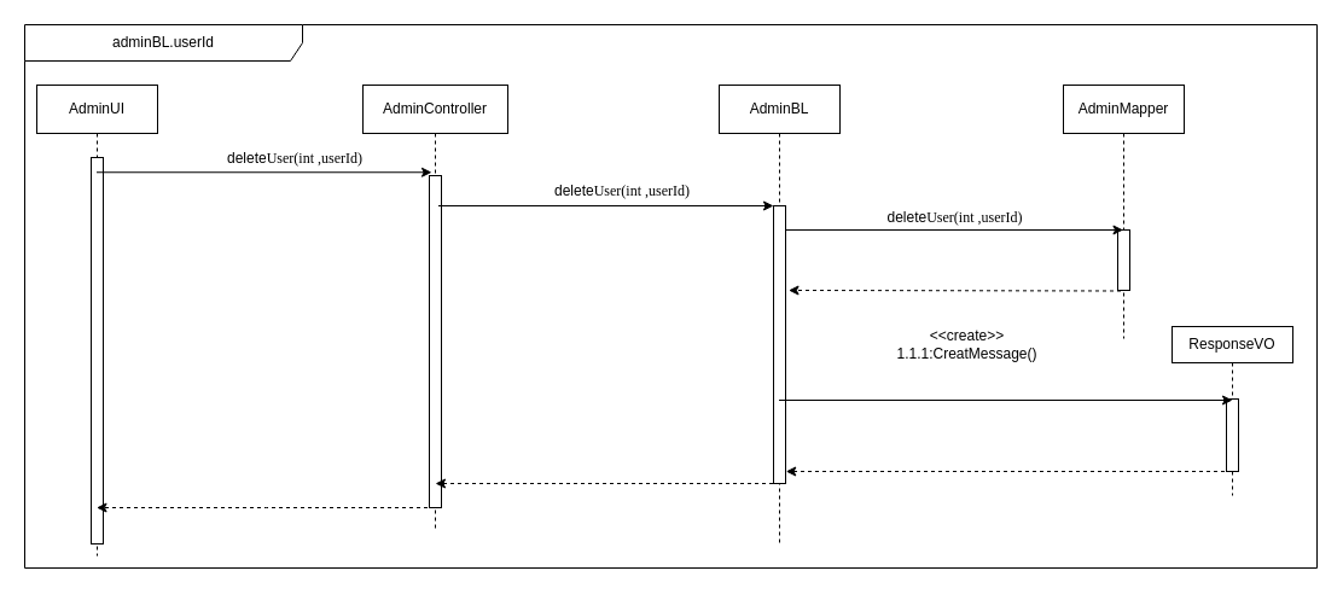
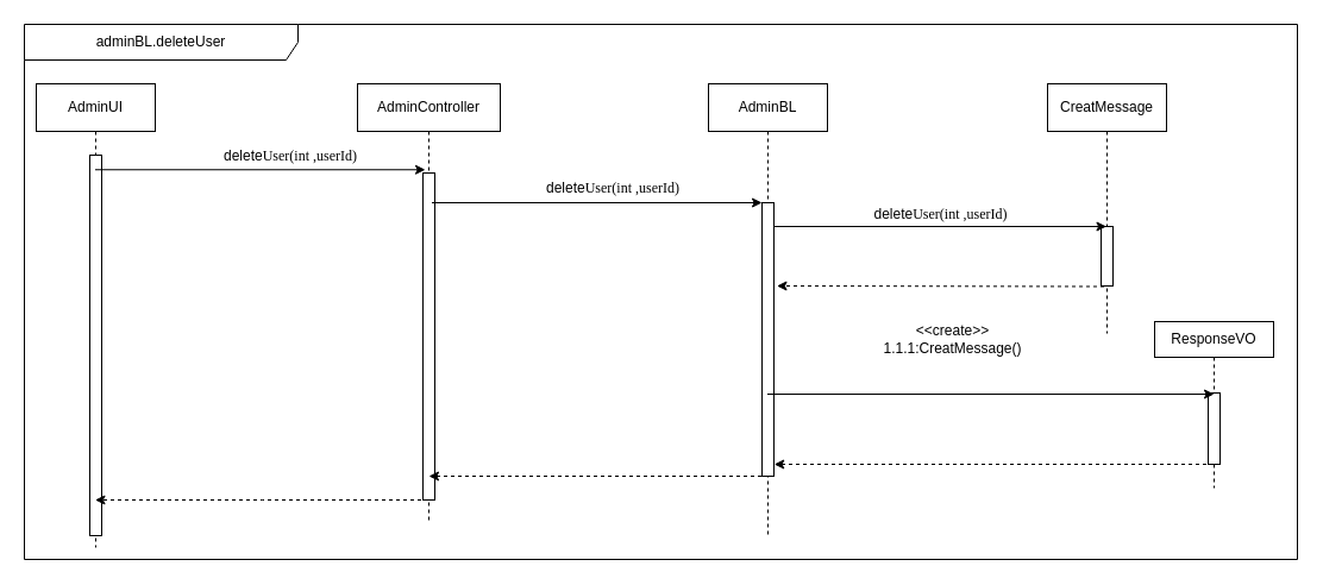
  <mxCell id="0" />
  <mxCell id="1" parent="0" />
- <mxCell id="2" value="adminBL.userId" style="shape=umlFrame;whiteSpace=wrap;html=1;labelBackgroundColor=none;width=230;height=30;" vertex="1" parent="1"><mxGeometry x="20" y="20" width="1070" height="450" as="geometry" /></mxCell>
+ <mxCell id="2" value="adminBL.deleteUser" style="shape=umlFrame;whiteSpace=wrap;html=1;labelBackgroundColor=none;width=230;height=30;" vertex="1" parent="1"><mxGeometry x="20" y="20" width="1070" height="450" as="geometry" /></mxCell>
  <mxCell id="3" value="AdminUI" style="shape=umlLifeline;perimeter=lifelinePerimeter;whiteSpace=wrap;html=1;container=1;collapsible=0;recursiveResize=0;outlineConnect=0;" vertex="1" parent="1"><mxGeometry x="30" y="70" width="100" height="390" as="geometry" /></mxCell>
  <mxCell id="4" value="" style="html=1;points=[];perimeter=orthogonalPerimeter;" vertex="1" parent="3"><mxGeometry x="45" y="60" width="10" height="320" as="geometry" /></mxCell>
  <mxCell id="5" value="AdminController" style="shape=umlLifeline;perimeter=lifelinePerimeter;whiteSpace=wrap;html=1;container=1;collapsible=0;recursiveResize=0;outlineConnect=0;" vertex="1" parent="1"><mxGeometry x="300" y="70" width="120" height="370" as="geometry" /></mxCell>
  <mxCell id="6" value="" style="html=1;points=[];perimeter=orthogonalPerimeter;" vertex="1" parent="5"><mxGeometry x="55" y="75" width="10" height="275" as="geometry" /></mxCell>
  <mxCell id="7" value="AdminBL" style="shape=umlLifeline;perimeter=lifelinePerimeter;whiteSpace=wrap;html=1;container=1;collapsible=0;recursiveResize=0;outlineConnect=0;" vertex="1" parent="1"><mxGeometry x="595" y="70" width="100" height="380" as="geometry" /></mxCell>
  <mxCell id="8" value="" style="html=1;points=[];perimeter=orthogonalPerimeter;" vertex="1" parent="7"><mxGeometry x="45" y="100" width="10" height="230" as="geometry" /></mxCell>
- <mxCell id="9" value="AdminMapper" style="shape=umlLifeline;perimeter=lifelinePerimeter;whiteSpace=wrap;html=1;container=1;collapsible=0;recursiveResize=0;outlineConnect=0;" vertex="1" parent="1"><mxGeometry x="880" y="70" width="100" height="210" as="geometry" /></mxCell>
+ <mxCell id="9" value="CreatMessage" style="shape=umlLifeline;perimeter=lifelinePerimeter;whiteSpace=wrap;html=1;container=1;collapsible=0;recursiveResize=0;outlineConnect=0;" vertex="1" parent="1"><mxGeometry x="880" y="70" width="100" height="210" as="geometry" /></mxCell>
  <mxCell id="10" value="" style="html=1;points=[];perimeter=orthogonalPerimeter;" vertex="1" parent="9"><mxGeometry x="45" y="120" width="10" height="50" as="geometry" /></mxCell>
  <mxCell id="11" value="" style="endArrow=classic;html=1;dashed=1;" edge="1" parent="1" source="5" target="3"><mxGeometry width="50" height="50" relative="1" as="geometry"><mxPoint x="170" y="345" as="sourcePoint" /><mxPoint x="80" y="345" as="targetPoint" /><Array as="points"><mxPoint x="210" y="420" /></Array></mxGeometry></mxCell>
  <mxCell id="12" value="" style="endArrow=classic;html=1;entryX=0.2;entryY=-0.01;entryDx=0;entryDy=0;entryPerimeter=0;" edge="1" parent="1" source="3" target="6"><mxGeometry width="50" height="50" relative="1" as="geometry"><mxPoint x="235" y="145" as="sourcePoint" /><mxPoint x="350" y="145" as="targetPoint" /></mxGeometry></mxCell>
  <mxCell id="13" value="&lt;div style=&quot;text-align: justify&quot;&gt;&lt;pre style=&quot;background-color: rgb(255 , 255 , 255) ; font-family: &amp;#34;menlo&amp;#34; ; font-size: 9pt&quot;&gt;&lt;span style=&quot;text-align: center ; white-space: normal ; font-family: &amp;#34;helvetica&amp;#34;&quot;&gt;delete&lt;/span&gt;User(int ,userId)&lt;/pre&gt;&lt;/div&gt;" style="text;html=1;align=right;verticalAlign=middle;resizable=0;points=[];labelBackgroundColor=none;" vertex="1" connectable="0" parent="12"><mxGeometry x="-0.496" y="10" relative="1" as="geometry"><mxPoint x="150.5" y="-2.25" as="offset" /></mxGeometry></mxCell>
  <mxCell id="14" value="" style="endArrow=classic;html=1;entryX=0.2;entryY=-0.01;entryDx=0;entryDy=0;entryPerimeter=0;" edge="1" parent="1"><mxGeometry width="50" height="50" relative="1" as="geometry"><mxPoint x="362.5" y="170" as="sourcePoint" /><mxPoint x="640" y="170" as="targetPoint" /></mxGeometry></mxCell>
  <mxCell id="15" value="" style="endArrow=classic;html=1;dashed=1;" edge="1" parent="1"><mxGeometry width="50" height="50" relative="1" as="geometry"><mxPoint x="639.5" y="400" as="sourcePoint" /><mxPoint x="360" y="400" as="targetPoint" /></mxGeometry></mxCell>
  <mxCell id="16" value="" style="endArrow=classic;html=1;" edge="1" parent="1" target="9"><mxGeometry width="50" height="50" relative="1" as="geometry"><mxPoint x="650" y="190" as="sourcePoint" /><mxPoint x="880" y="190" as="targetPoint" /></mxGeometry></mxCell>
  <mxCell id="17" value="" style="endArrow=classic;html=1;dashed=1;" edge="1" parent="1"><mxGeometry width="50" height="50" relative="1" as="geometry"><mxPoint x="927.5" y="240.5" as="sourcePoint" /><mxPoint x="652.5" y="240" as="targetPoint" /></mxGeometry></mxCell>
  <mxCell id="18" value="&lt;pre style=&quot;background-color: rgb(255 , 255 , 255) ; font-family: &amp;#34;menlo&amp;#34; ; font-size: 9pt&quot;&gt;&lt;pre style=&quot;font-family: &amp;#34;menlo&amp;#34; ; font-size: 9pt&quot;&gt;&lt;pre style=&quot;font-size: 9pt ; text-align: justify ; font-family: &amp;#34;menlo&amp;#34;&quot;&gt;&lt;span style=&quot;text-align: center ; white-space: normal ; font-family: &amp;#34;helvetica&amp;#34;&quot;&gt;delete&lt;/span&gt;User(int ,userId)&lt;/pre&gt;&lt;/pre&gt;&lt;/pre&gt;" style="text;html=1;align=center;verticalAlign=middle;resizable=0;points=[];autosize=1;" vertex="1" parent="1"><mxGeometry x="720" y="160" width="140" height="40" as="geometry" /></mxCell>
  <mxCell id="19" value="ResponseVO" style="shape=umlLifeline;perimeter=lifelinePerimeter;whiteSpace=wrap;html=1;container=1;collapsible=0;recursiveResize=0;outlineConnect=0;size=30;" vertex="1" parent="1"><mxGeometry x="970" y="270" width="100" height="140" as="geometry" /></mxCell>
  <mxCell id="20" value="" style="html=1;points=[];perimeter=orthogonalPerimeter;" vertex="1" parent="19"><mxGeometry x="45" y="60" width="10" height="60" as="geometry" /></mxCell>
  <mxCell id="21" value="" style="endArrow=classic;html=1;" edge="1" parent="1"><mxGeometry width="50" height="50" relative="1" as="geometry"><mxPoint x="644.5" y="331" as="sourcePoint" /><mxPoint x="1020" y="331" as="targetPoint" /></mxGeometry></mxCell>
  <mxCell id="22" value="&lt;span style=&quot;color: rgba(0 , 0 , 0 , 0) ; font-family: monospace ; font-size: 0px ; background-color: rgb(248 , 249 , 250)&quot;&gt;%3CmxGraphModel%3E%3Croot%3E%3CmxCell%20id%3D%220%22%2F%3E%3CmxCell%20id%3D%221%22%20parent%3D%220%22%2F%3E%3CmxCell%20id%3D%222%22%20value%3D%22%22%20style%3D%22endArrow%3Dclassic%3Bhtml%3D1%3Bdashed%3D1%3B%22%20edge%3D%221%22%20parent%3D%221%22%3E%3CmxGeometry%20width%3D%2250%22%20height%3D%2250%22%20relative%3D%221%22%20as%3D%22geometry%22%3E%3CmxPoint%20x%3D%22919.75%22%20y%3D%22380%22%20as%3D%22sourcePoint%22%2F%3E%3CmxPoint%20x%3D%22640.25%22%20y%3D%22380%22%20as%3D%22targetPoint%22%2F%3E%3C%2FmxGeometry%3E%3C%2FmxCell%3E%3C%2Froot%3E%3C%2FmxGraphModel%3E&lt;/span&gt;" style="endArrow=classic;html=1;dashed=1;" edge="1" parent="1" source="19"><mxGeometry width="50" height="50" relative="1" as="geometry"><mxPoint x="929.75" y="390" as="sourcePoint" /><mxPoint x="650.25" y="390" as="targetPoint" /></mxGeometry></mxCell>
  <mxCell id="23" value="&amp;lt;&amp;lt;create&amp;gt;&amp;gt;&lt;br&gt;1.1.1:CreatMessage()" style="text;html=1;align=center;verticalAlign=middle;resizable=0;points=[];autosize=1;" vertex="1" parent="1"><mxGeometry x="735" y="270" width="130" height="30" as="geometry" /></mxCell>
  <mxCell id="24" value="&lt;div style=&quot;text-align: justify&quot;&gt;&lt;/div&gt;&lt;pre style=&quot;background-color: rgb(255 , 255 , 255) ; font-family: &amp;#34;menlo&amp;#34; ; font-size: 9pt&quot;&gt;&lt;pre style=&quot;font-size: 9pt ; text-align: justify ; font-family: &amp;#34;menlo&amp;#34;&quot;&gt;&lt;pre style=&quot;font-size: 9pt ; font-family: &amp;#34;menlo&amp;#34;&quot;&gt;&lt;span style=&quot;text-align: center ; white-space: normal ; font-family: &amp;#34;helvetica&amp;#34;&quot;&gt;delete&lt;/span&gt;User(int ,userId)&lt;/pre&gt;&lt;/pre&gt;&lt;/pre&gt;" style="text;html=1;align=right;verticalAlign=middle;resizable=0;points=[];labelBackgroundColor=none;" vertex="1" connectable="0" parent="1"><mxGeometry x="370" y="160" as="geometry"><mxPoint x="200.5" y="-2.25" as="offset" /></mxGeometry></mxCell>
